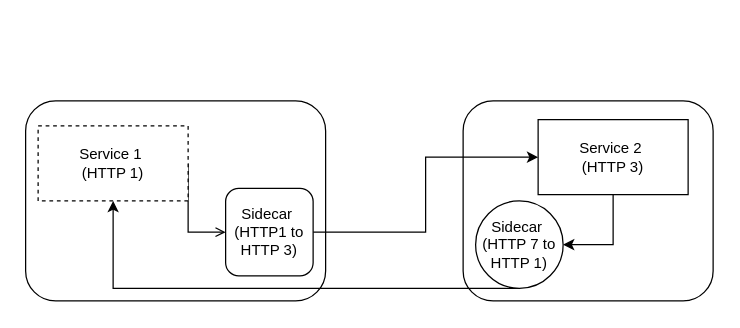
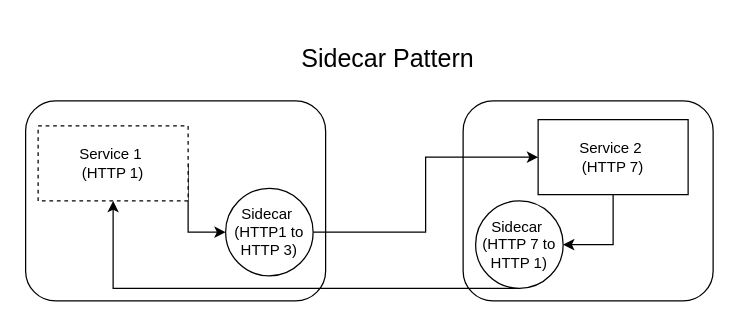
  <mxCell id="0" />
  <mxCell id="1" parent="0" />
  <mxCell id="2" value="" style="rounded=1;whiteSpace=wrap;html=1;" vertex="1" parent="1"><mxGeometry x="20" y="80" width="240" height="160" as="geometry" /></mxCell>
  <mxCell id="3" value="" style="rounded=1;whiteSpace=wrap;html=1;" vertex="1" parent="1"><mxGeometry x="370" y="80" width="200" height="160" as="geometry" /></mxCell>
- <mxCell id="4" style="edgeStyle=orthogonalEdgeStyle;rounded=0;orthogonalLoop=1;jettySize=auto;html=1;exitX=1;exitY=0.5;exitDx=0;exitDy=0;entryX=0;entryY=0.5;entryDx=0;entryDy=0;endArrow=open;" edge="1" parent="1" source="5" target="7"><mxGeometry relative="1" as="geometry"><Array as="points"><mxPoint x="170" y="185" /><mxPoint x="170" y="185" /></Array></mxGeometry></mxCell>
+ <mxCell id="4" style="edgeStyle=orthogonalEdgeStyle;rounded=0;orthogonalLoop=1;jettySize=auto;html=1;exitX=1;exitY=0.5;exitDx=0;exitDy=0;entryX=0;entryY=0.5;entryDx=0;entryDy=0;" edge="1" parent="1" source="5" target="7"><mxGeometry relative="1" as="geometry"><Array as="points"><mxPoint x="170" y="185" /><mxPoint x="170" y="185" /></Array></mxGeometry></mxCell>
  <mxCell id="5" value="Service 1&amp;nbsp;&lt;div&gt;(HTTP 1)&lt;/div&gt;" style="rounded=0;whiteSpace=wrap;html=1;dashed=1;" vertex="1" parent="1"><mxGeometry x="30" y="100" width="120" height="60" as="geometry" /></mxCell>
  <mxCell id="6" style="edgeStyle=orthogonalEdgeStyle;rounded=0;orthogonalLoop=1;jettySize=auto;html=1;exitX=1;exitY=0.5;exitDx=0;exitDy=0;entryX=0;entryY=0.5;entryDx=0;entryDy=0;" edge="1" parent="1" source="7" target="9"><mxGeometry relative="1" as="geometry" /></mxCell>
- <mxCell id="7" value="Sidecar&amp;nbsp;&lt;div&gt;(HTTP1 to HTTP 3)&lt;/div&gt;" style="whiteSpace=wrap;html=1;aspect=fixed;rounded=1;" vertex="1" parent="1"><mxGeometry x="180" y="150" width="70" height="70" as="geometry" /></mxCell>
+ <mxCell id="7" value="Sidecar&amp;nbsp;&lt;div&gt;(HTTP1 to HTTP 3)&lt;/div&gt;" style="ellipse;whiteSpace=wrap;html=1;aspect=fixed;" vertex="1" parent="1"><mxGeometry x="180" y="150" width="70" height="70" as="geometry" /></mxCell>
  <mxCell id="8" style="edgeStyle=orthogonalEdgeStyle;rounded=0;orthogonalLoop=1;jettySize=auto;html=1;exitX=0.5;exitY=1;exitDx=0;exitDy=0;entryX=1;entryY=0.5;entryDx=0;entryDy=0;" edge="1" parent="1" source="9" target="11"><mxGeometry relative="1" as="geometry" /></mxCell>
- <mxCell id="9" value="Service 2&amp;nbsp;&lt;div&gt;(HTTP 3)&lt;/div&gt;" style="rounded=0;whiteSpace=wrap;html=1;" vertex="1" parent="1"><mxGeometry x="430" y="95" width="120" height="60" as="geometry" /></mxCell>
+ <mxCell id="9" value="Service 2&amp;nbsp;&lt;div&gt;(HTTP 7)&lt;/div&gt;" style="rounded=0;whiteSpace=wrap;html=1;" vertex="1" parent="1"><mxGeometry x="430" y="95" width="120" height="60" as="geometry" /></mxCell>
  <mxCell id="10" style="edgeStyle=orthogonalEdgeStyle;rounded=0;orthogonalLoop=1;jettySize=auto;html=1;exitX=0.5;exitY=1;exitDx=0;exitDy=0;entryX=0.5;entryY=1;entryDx=0;entryDy=0;" edge="1" parent="1" source="11" target="5"><mxGeometry relative="1" as="geometry"><Array as="points"><mxPoint x="90" y="230" /></Array></mxGeometry></mxCell>
  <mxCell id="11" value="Sidecar&amp;nbsp;&lt;div&gt;(HTTP 7 to HTTP 1)&lt;/div&gt;" style="ellipse;whiteSpace=wrap;html=1;aspect=fixed;" vertex="1" parent="1"><mxGeometry x="380" y="160" width="70" height="70" as="geometry" /></mxCell>
+ <mxCell id="12" value="&lt;font style=&quot;font-size: 20px;&quot;&gt;Sidecar Pattern&lt;/font&gt;" style="text;html=1;align=center;verticalAlign=middle;whiteSpace=wrap;rounded=0;" vertex="1" parent="1"><mxGeometry x="160" y="20" width="300" height="50" as="geometry" /></mxCell>
